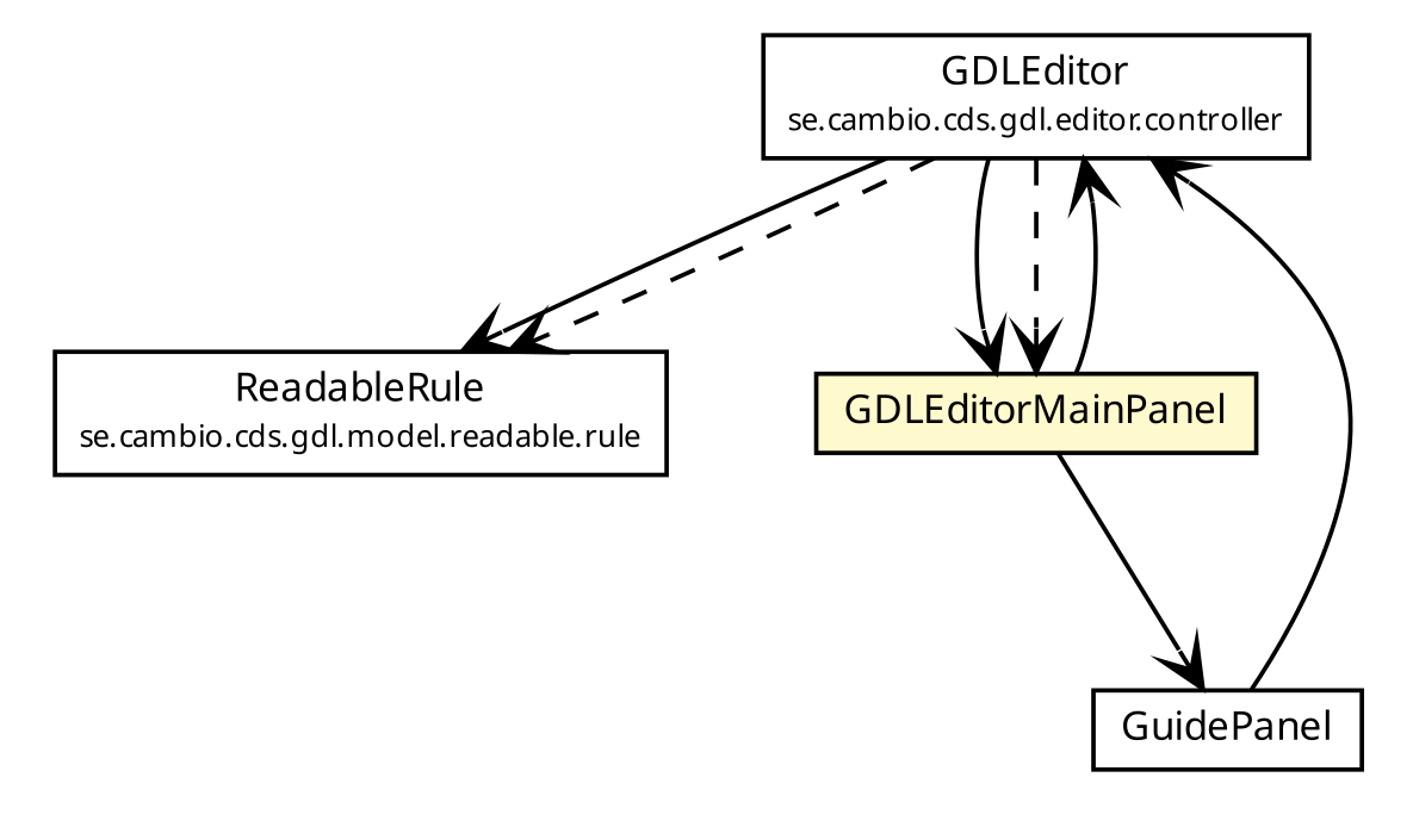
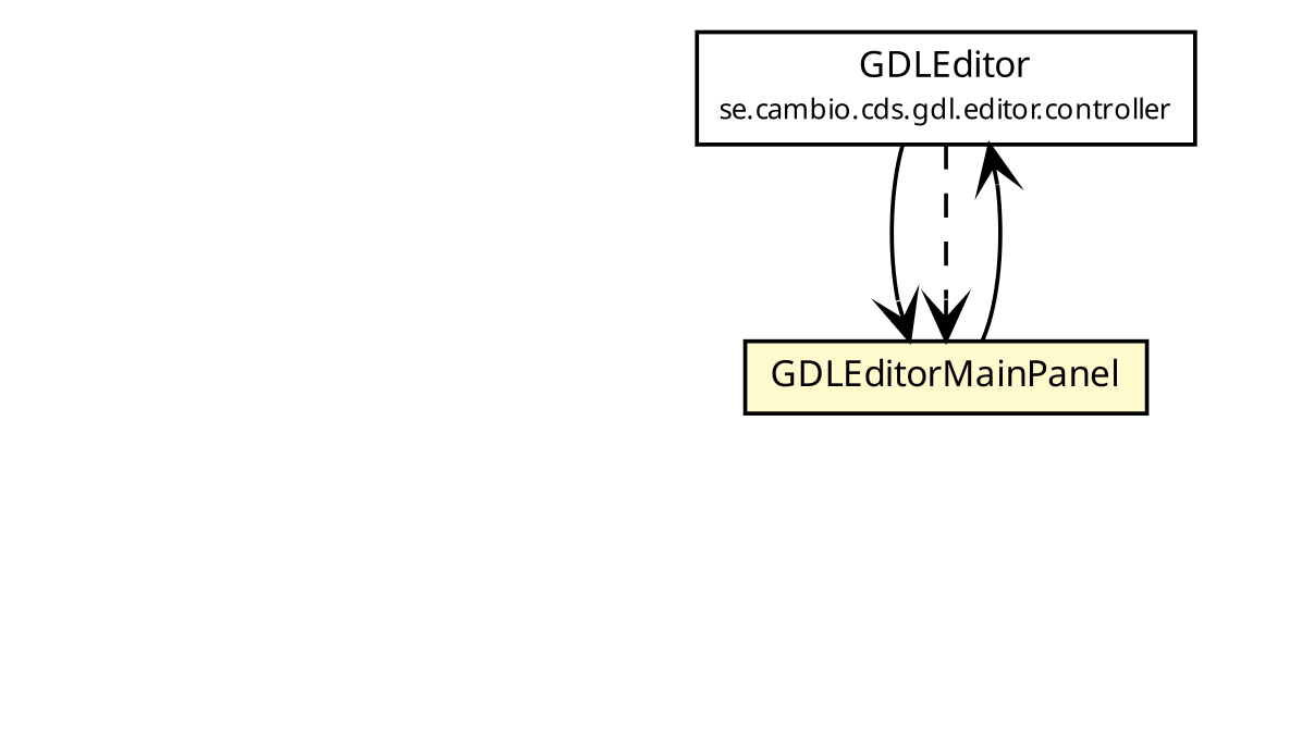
  digraph {
    fontname=Ubuntu
    nodesep=0.25
    ranksep=0.5
    node [fontcolor=black fontname=Ubuntu fontsize=9.0 shape=plaintext]
    edge [arrowhead=open color=black fontcolor=black fontname=Ubuntu fontsize=10.0 headport=p labelfontname="Trebuchet MS" labelfontsize=10 tailport=p]
-   n1 [label=<<table title="se.cambio.cds.gdl.model.readable.rule.ReadableRule" border="0" cellborder="1" cellspacing="0" cellpadding="2" port="p" href="../../../model/readable/rule/ReadableRule.html"> 		<tr><td><table border="0" cellspacing="0" cellpadding="1"> <tr><td align="center" balign="center"><font face="Trebuchet MS"> ReadableRule </font></td></tr> <tr><td align="center" balign="center"><font face="Trebuchet MS" point-size="7.0"> se.cambio.cds.gdl.model.readable.rule </font></td></tr> 		</table></td></tr> 		</table>>]
    n2 [label=<<table title="se.cambio.cds.gdl.editor.controller.GDLEditor" border="0" cellborder="1" cellspacing="0" cellpadding="2" port="p" href="../../controller/GDLEditor.html"> 		<tr><td><table border="0" cellspacing="0" cellpadding="1"> <tr><td align="center" balign="center"><font face="Trebuchet MS"> GDLEditor </font></td></tr> <tr><td align="center" balign="center"><font face="Trebuchet MS" point-size="7.0"> se.cambio.cds.gdl.editor.controller </font></td></tr> 		</table></td></tr> 		</table>>]
    n3 [label=<<table title="se.cambio.cds.gdl.editor.view.panels.GDLEditorMainPanel" border="0" cellborder="1" cellspacing="0" cellpadding="2" port="p" bgcolor="lemonChiffon" href="./GDLEditorMainPanel.html"> 		<tr><td><table border="0" cellspacing="0" cellpadding="1"> <tr><td align="center" balign="center"><font face="Trebuchet MS"> GDLEditorMainPanel </font></td></tr> 		</table></td></tr> 		</table>>]
-   n4 [label=<<table title="se.cambio.cds.gdl.editor.view.panels.GuidePanel" border="0" cellborder="1" cellspacing="0" cellpadding="2" port="p" href="./GuidePanel.html"> 		<tr><td><table border="0" cellspacing="0" cellpadding="1"> <tr><td align="center" balign="center"><font face="Trebuchet MS"> GuidePanel </font></td></tr> 		</table></td></tr> 		</table>>]
-   n2 -> n1
-   n2 -> n1 [style=dashed]
    n2 -> n3
    n2 -> n3 [style=dashed]
    n3 -> n2
-   n3 -> n4
-   n4 -> n2
  }
